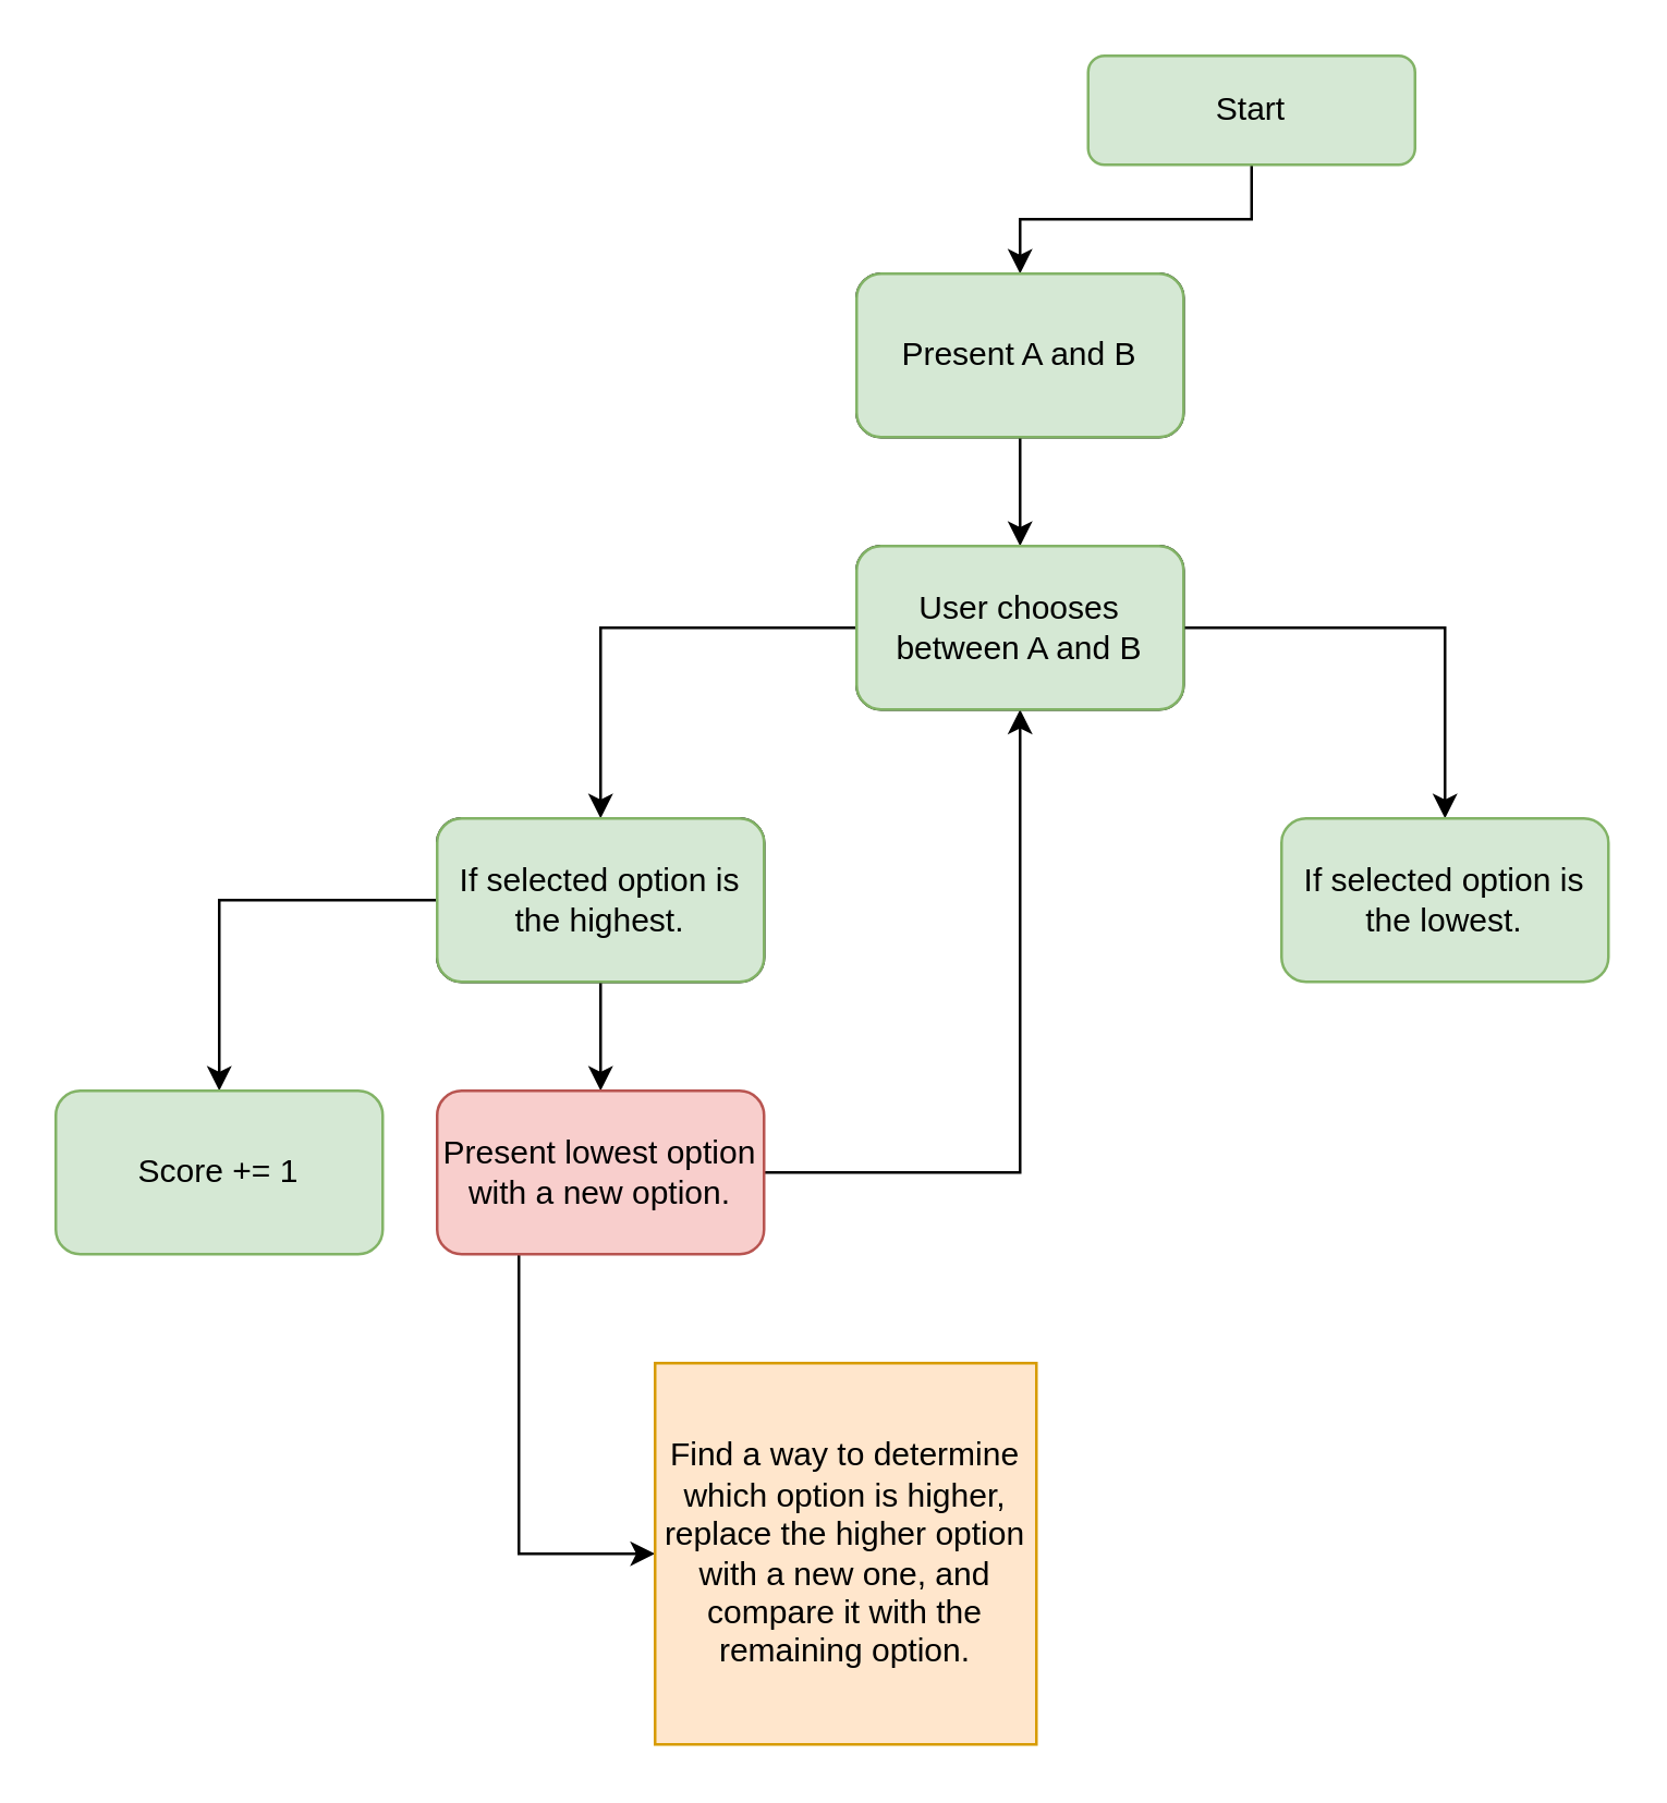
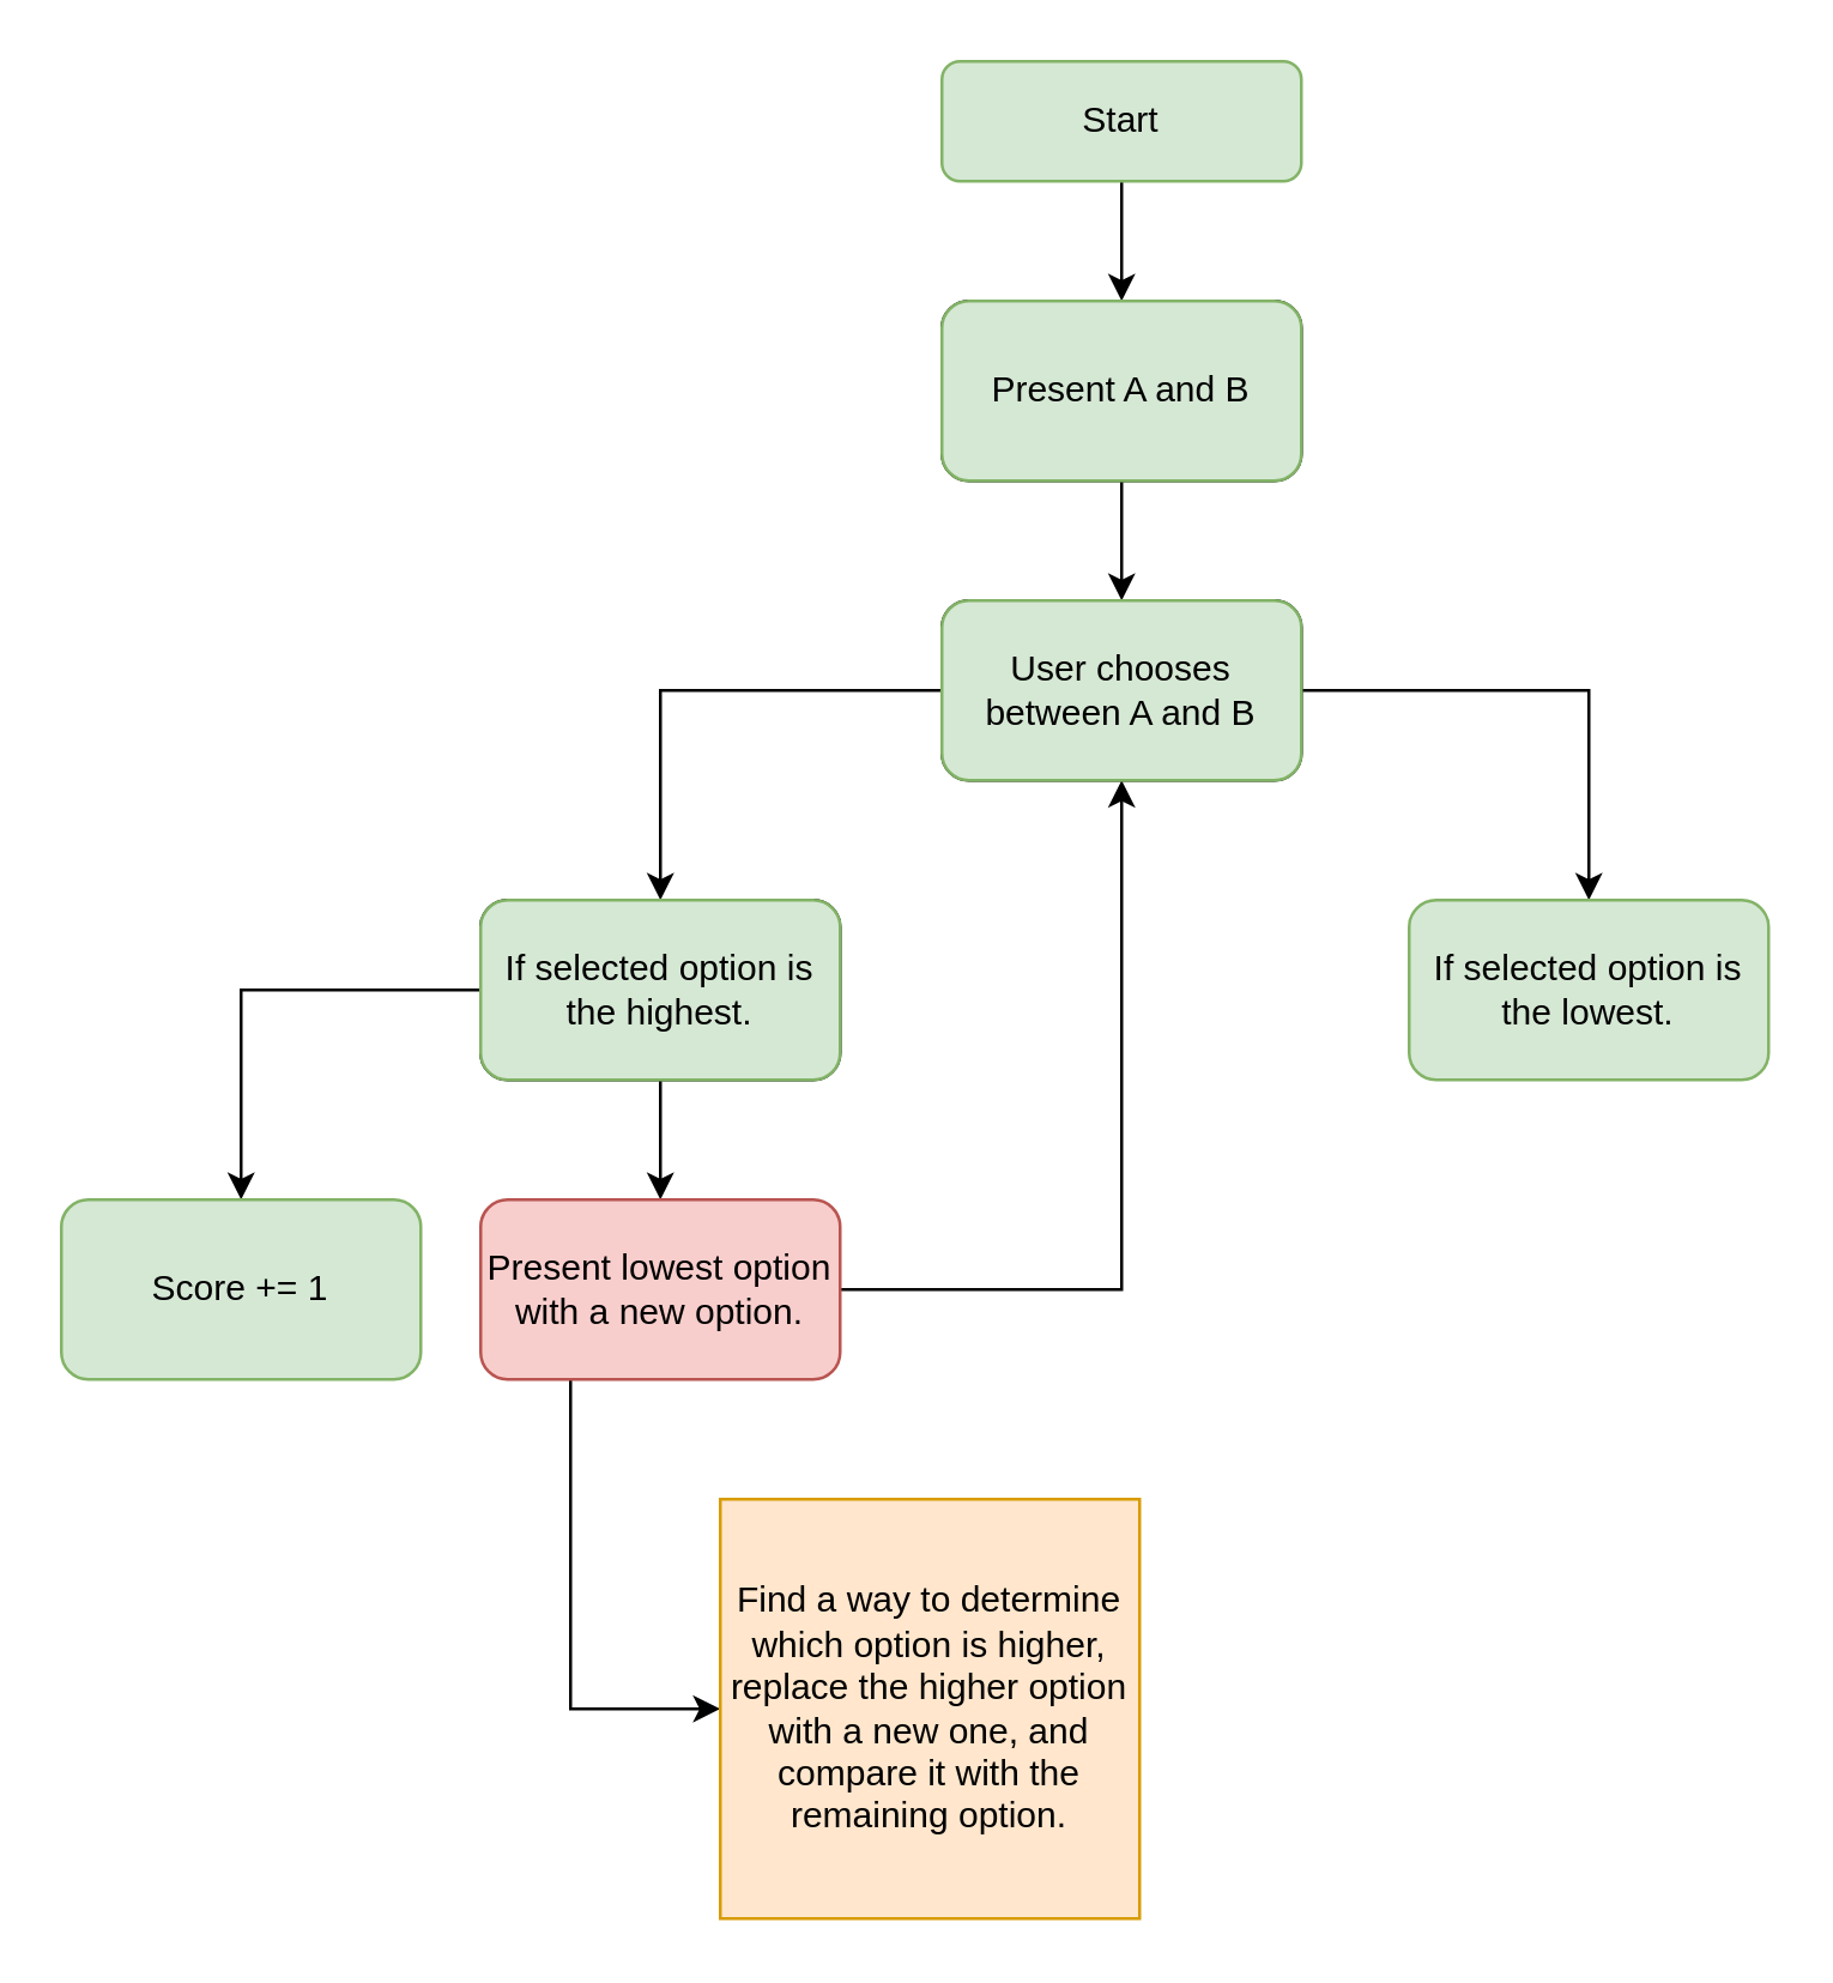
  <mxCell id="0" />
  <mxCell id="1" parent="0" />
  <mxCell id="2" value="" style="edgeStyle=orthogonalEdgeStyle;rounded=0;orthogonalLoop=1;jettySize=auto;html=1;" parent="1" source="3" target="5" edge="1"><mxGeometry relative="1" as="geometry" /></mxCell>
- <mxCell id="3" value="Start" style="rounded=1;whiteSpace=wrap;html=1;fontSize=12;glass=0;strokeWidth=1;shadow=0;fillColor=#d5e8d4;strokeColor=#82b366;" parent="1" vertex="1"><mxGeometry x="399" y="20" width="120" height="40" as="geometry" /></mxCell>
+ <mxCell id="3" value="Start" style="rounded=1;whiteSpace=wrap;html=1;fontSize=12;glass=0;strokeWidth=1;shadow=0;fillColor=#d5e8d4;strokeColor=#82b366;" parent="1" vertex="1"><mxGeometry x="314" y="20" width="120" height="40" as="geometry" /></mxCell>
  <mxCell id="4" value="" style="edgeStyle=orthogonalEdgeStyle;rounded=0;orthogonalLoop=1;jettySize=auto;html=1;" parent="1" source="5" target="8" edge="1"><mxGeometry relative="1" as="geometry" /></mxCell>
  <mxCell id="5" value="Present A and B" style="whiteSpace=wrap;html=1;rounded=1;shadow=0;strokeWidth=1;glass=0;" parent="1" vertex="1"><mxGeometry x="314" y="100" width="120" height="60" as="geometry" /></mxCell>
  <mxCell id="6" value="" style="edgeStyle=orthogonalEdgeStyle;rounded=0;orthogonalLoop=1;jettySize=auto;html=1;" parent="1" source="8" target="11" edge="1"><mxGeometry relative="1" as="geometry" /></mxCell>
  <mxCell id="7" value="" style="edgeStyle=orthogonalEdgeStyle;rounded=0;orthogonalLoop=1;jettySize=auto;html=1;" parent="1" source="8" target="12" edge="1"><mxGeometry relative="1" as="geometry" /></mxCell>
  <mxCell id="8" value="User chooses between A and B" style="whiteSpace=wrap;html=1;rounded=1;shadow=0;strokeWidth=1;glass=0;" parent="1" vertex="1"><mxGeometry x="314" y="200" width="120" height="60" as="geometry" /></mxCell>
  <mxCell id="9" value="" style="edgeStyle=orthogonalEdgeStyle;rounded=0;orthogonalLoop=1;jettySize=auto;html=1;" parent="1" source="11" target="13" edge="1"><mxGeometry relative="1" as="geometry" /></mxCell>
  <mxCell id="10" value="" style="edgeStyle=orthogonalEdgeStyle;rounded=0;orthogonalLoop=1;jettySize=auto;html=1;" parent="1" source="11" target="16" edge="1"><mxGeometry relative="1" as="geometry" /></mxCell>
  <mxCell id="11" value="If selected option is the highest." style="whiteSpace=wrap;html=1;rounded=1;shadow=0;strokeWidth=1;glass=0;" parent="1" vertex="1"><mxGeometry x="160" y="300" width="120" height="60" as="geometry" /></mxCell>
  <mxCell id="12" value="If selected option is the lowest." style="whiteSpace=wrap;html=1;rounded=1;shadow=0;strokeWidth=1;glass=0;fillColor=#d5e8d4;strokeColor=#82b366;" parent="1" vertex="1"><mxGeometry x="470" y="300" width="120" height="60" as="geometry" /></mxCell>
  <mxCell id="13" value="Score += 1" style="whiteSpace=wrap;html=1;rounded=1;shadow=0;strokeWidth=1;glass=0;fillColor=#d5e8d4;strokeColor=#82b366;" parent="1" vertex="1"><mxGeometry x="20" y="400" width="120" height="60" as="geometry" /></mxCell>
  <mxCell id="14" style="edgeStyle=orthogonalEdgeStyle;rounded=0;orthogonalLoop=1;jettySize=auto;html=1;exitX=1;exitY=0.5;exitDx=0;exitDy=0;entryX=0.5;entryY=1;entryDx=0;entryDy=0;" parent="1" source="16" target="8" edge="1"><mxGeometry relative="1" as="geometry"><mxPoint x="374" y="333" as="targetPoint" /><Array as="points"><mxPoint x="374" y="430" /></Array></mxGeometry></mxCell>
  <mxCell id="15" style="edgeStyle=orthogonalEdgeStyle;rounded=0;orthogonalLoop=1;jettySize=auto;html=1;exitX=0.25;exitY=1;exitDx=0;exitDy=0;entryX=0;entryY=0.5;entryDx=0;entryDy=0;" edge="1" parent="1" source="16" target="20"><mxGeometry relative="1" as="geometry"><mxPoint x="190" y="670" as="targetPoint" /></mxGeometry></mxCell>
  <mxCell id="16" value="Present lowest option with a new option." style="whiteSpace=wrap;html=1;rounded=1;shadow=0;strokeWidth=1;glass=0;fillColor=#f8cecc;strokeColor=#b85450;" parent="1" vertex="1"><mxGeometry x="160" y="400" width="120" height="60" as="geometry" /></mxCell>
  <mxCell id="17" value="Present A and B" style="whiteSpace=wrap;html=1;rounded=1;shadow=0;strokeWidth=1;glass=0;fillColor=#d5e8d4;strokeColor=#82b366;" vertex="1" parent="1"><mxGeometry x="314" y="100" width="120" height="60" as="geometry" /></mxCell>
  <mxCell id="18" value="User chooses between A and B" style="whiteSpace=wrap;html=1;rounded=1;shadow=0;strokeWidth=1;glass=0;fillColor=#d5e8d4;strokeColor=#82b366;" vertex="1" parent="1"><mxGeometry x="314" y="200" width="120" height="60" as="geometry" /></mxCell>
  <mxCell id="19" value="If selected option is the highest." style="whiteSpace=wrap;html=1;rounded=1;shadow=0;strokeWidth=1;glass=0;fillColor=#d5e8d4;strokeColor=#82b366;" vertex="1" parent="1"><mxGeometry x="160" y="300" width="120" height="60" as="geometry" /></mxCell>
  <mxCell id="20" value="Find a way to determine which option is higher, replace the higher option with a new one, and compare it with the remaining option." style="whiteSpace=wrap;html=1;aspect=fixed;fillColor=#ffe6cc;strokeColor=#d79b00;" vertex="1" parent="1"><mxGeometry x="240" y="500" width="140" height="140" as="geometry" /></mxCell>
  <mxCell id="21" style="edgeStyle=orthogonalEdgeStyle;rounded=0;orthogonalLoop=1;jettySize=auto;html=1;exitX=0.5;exitY=1;exitDx=0;exitDy=0;" edge="1" parent="1" source="20" target="20"><mxGeometry relative="1" as="geometry" /></mxCell>
